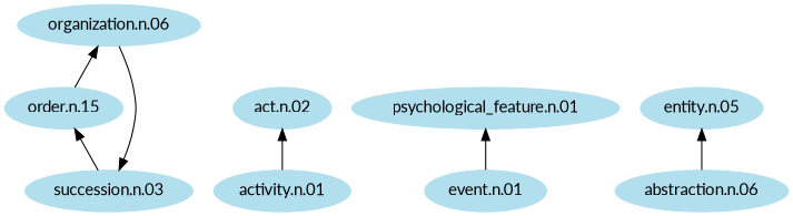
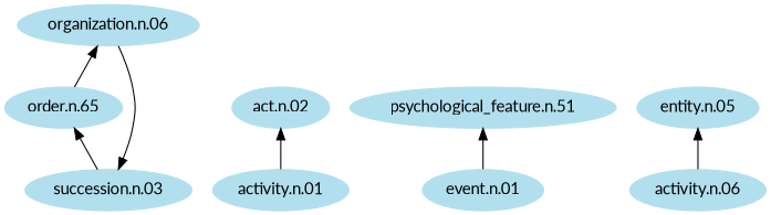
  digraph {
    fontname=Lato
    rankdir=BT
    node [color=lightblue2 fontname=Lato style=filled]
    edge [fontname=Lato]
    "succession.n.03"
-   "order.n.15"
+   "order.n.15" [label="order.n.65"]
    "organization.n.06"
    "activity.n.01"
    "act.n.02"
    "event.n.01"
-   "psychological_feature.n.01"
+   "psychological_feature.n.01" [label="psychological_feature.n.51"]
    n8 [label="entity.n.05"]
-   "abstraction.n.06"
+   "abstraction.n.06" [label="activity.n.06"]
    "succession.n.03" -> "order.n.15"
    "order.n.15" -> "organization.n.06"
    "organization.n.06" -> "succession.n.03"
    "activity.n.01" -> "act.n.02"
    "event.n.01" -> "psychological_feature.n.01"
    "abstraction.n.06" -> n8
  }
